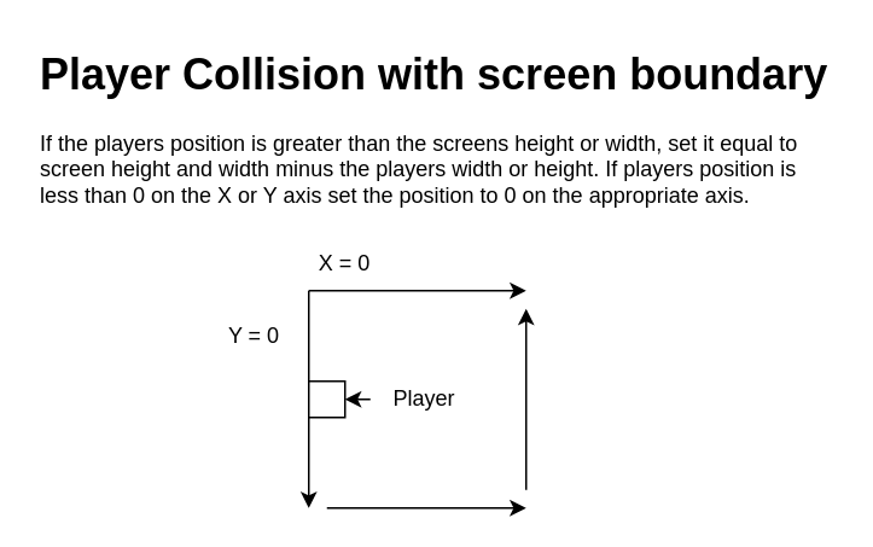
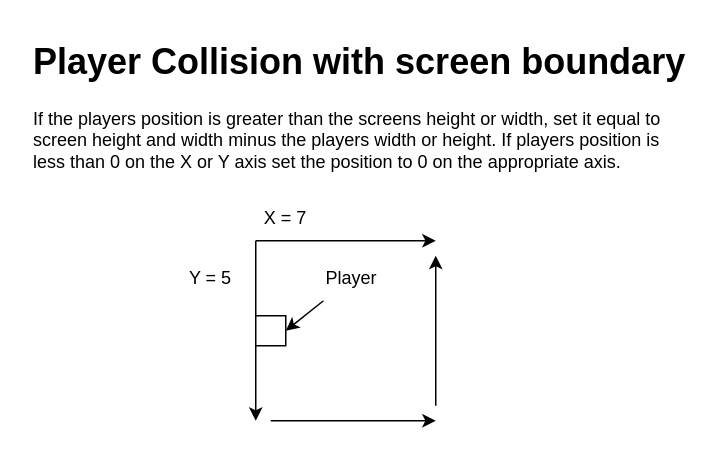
  <mxCell id="0" />
  <mxCell id="1" parent="0" />
  <mxCell id="2" value="" style="endArrow=classic;html=1;rounded=0;" edge="1" parent="1"><mxGeometry width="50" height="50" relative="1" as="geometry"><mxPoint x="170" y="160" as="sourcePoint" /><mxPoint x="170" y="280" as="targetPoint" /></mxGeometry></mxCell>
  <mxCell id="3" value="" style="endArrow=classic;html=1;rounded=0;" edge="1" parent="1"><mxGeometry width="50" height="50" relative="1" as="geometry"><mxPoint x="170" y="160" as="sourcePoint" /><mxPoint x="290" y="160" as="targetPoint" /></mxGeometry></mxCell>
  <mxCell id="4" value="" style="whiteSpace=wrap;html=1;aspect=fixed;" vertex="1" parent="1"><mxGeometry x="170" y="210" width="20" height="20" as="geometry" /></mxCell>
- <mxCell id="5" value="X = 0" style="text;html=1;align=center;verticalAlign=middle;whiteSpace=wrap;rounded=0;" vertex="1" parent="1"><mxGeometry x="160" y="130" width="60" height="30" as="geometry" /></mxCell>
- <mxCell id="6" value="Y = 0" style="text;html=1;align=center;verticalAlign=middle;whiteSpace=wrap;rounded=0;" vertex="1" parent="1"><mxGeometry x="110" y="170" width="60" height="30" as="geometry" /></mxCell>
- <mxCell id="7" value="Player" style="text;html=1;align=center;verticalAlign=middle;whiteSpace=wrap;rounded=0;" vertex="1" parent="1"><mxGeometry x="204" y="205" width="60" height="30" as="geometry" /></mxCell>
+ <mxCell id="5" value="X = 7" style="text;html=1;align=center;verticalAlign=middle;whiteSpace=wrap;rounded=0;" vertex="1" parent="1"><mxGeometry x="160" y="130" width="60" height="30" as="geometry" /></mxCell>
+ <mxCell id="6" value="Y = 5" style="text;html=1;align=center;verticalAlign=middle;whiteSpace=wrap;rounded=0;" vertex="1" parent="1"><mxGeometry x="110" y="170" width="60" height="30" as="geometry" /></mxCell>
+ <mxCell id="7" value="Player" style="text;html=1;align=center;verticalAlign=middle;whiteSpace=wrap;rounded=0;" vertex="1" parent="1"><mxGeometry x="204" y="170" width="60" height="30" as="geometry" /></mxCell>
  <mxCell id="8" value="" style="endArrow=classic;html=1;rounded=0;entryX=1;entryY=0.5;entryDx=0;entryDy=0;" edge="1" parent="1" source="7" target="4"><mxGeometry width="50" height="50" relative="1" as="geometry"><mxPoint x="200" y="250" as="sourcePoint" /><mxPoint x="250" y="200" as="targetPoint" /></mxGeometry></mxCell>
  <mxCell id="9" value="" style="endArrow=classic;html=1;rounded=0;" edge="1" parent="1"><mxGeometry width="50" height="50" relative="1" as="geometry"><mxPoint x="180" y="280" as="sourcePoint" /><mxPoint x="290" y="280" as="targetPoint" /></mxGeometry></mxCell>
  <mxCell id="10" value="" style="endArrow=classic;html=1;rounded=0;" edge="1" parent="1"><mxGeometry width="50" height="50" relative="1" as="geometry"><mxPoint x="290" y="270" as="sourcePoint" /><mxPoint x="290" y="170" as="targetPoint" /></mxGeometry></mxCell>
  <mxCell id="11" value="&lt;h1 style=&quot;margin-top: 0px;&quot;&gt;Player Collision with screen boundary&lt;/h1&gt;&lt;p&gt;If the players position is greater than the screens height or width, set it equal to screen height and width minus the players width or height. If players position is less than 0 on the X or Y axis set the position to 0 on the appropriate axis.&lt;/p&gt;" style="text;html=1;whiteSpace=wrap;overflow=hidden;rounded=0;" vertex="1" parent="1"><mxGeometry x="20" y="20" width="440" height="120" as="geometry" /></mxCell>
